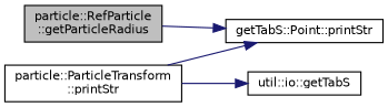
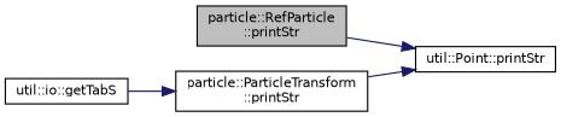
  digraph {
    rankdir=LR
    node [color=black fillcolor=white fontname=Helvetica fontsize=10 shape=record style=filled]
    edge [color=midnightblue fontname=Helvetica fontsize=10 labelfontname=Helvetica labelfontsize=10 style=solid]
-   n1 [fillcolor=grey75 fontcolor=black height=0.2 label="particle::RefParticle\l::getParticleRadius" width=0.4]
-   n2 [height=0.2 label="getTabS::Point::printStr" width=0.4]
+   n1 [fillcolor=grey75 fontcolor=black height=0.2 label="particle::RefParticle\l::printStr" width=0.4]
+   n2 [height=0.2 label="util::Point::printStr" width=0.4]
    n3 [height=0.2 label="particle::ParticleTransform\l::printStr" width=0.4]
    n4 [height=0.2 label="util::io::getTabS" width=0.4]
    n1 -> n2
    n3 -> n2
-   n3 -> n4
+   n4 -> n3
  }
